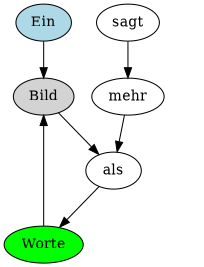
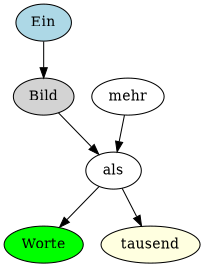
  digraph {
    node [style=filled]
    Ein [fillcolor=lightblue]
    Bild [fillcolor=lightgrey]
    als [style=""]
-   sagt [style=""]
    mehr [style=""]
+   tausend [fillcolor=lightyellow]
    Worte [fillcolor=green]
    Ein -> Bild
    Bild -> als
+   als -> tausend
    als -> Worte
-   sagt -> mehr
    mehr -> als
-   Worte -> Bild
  }
